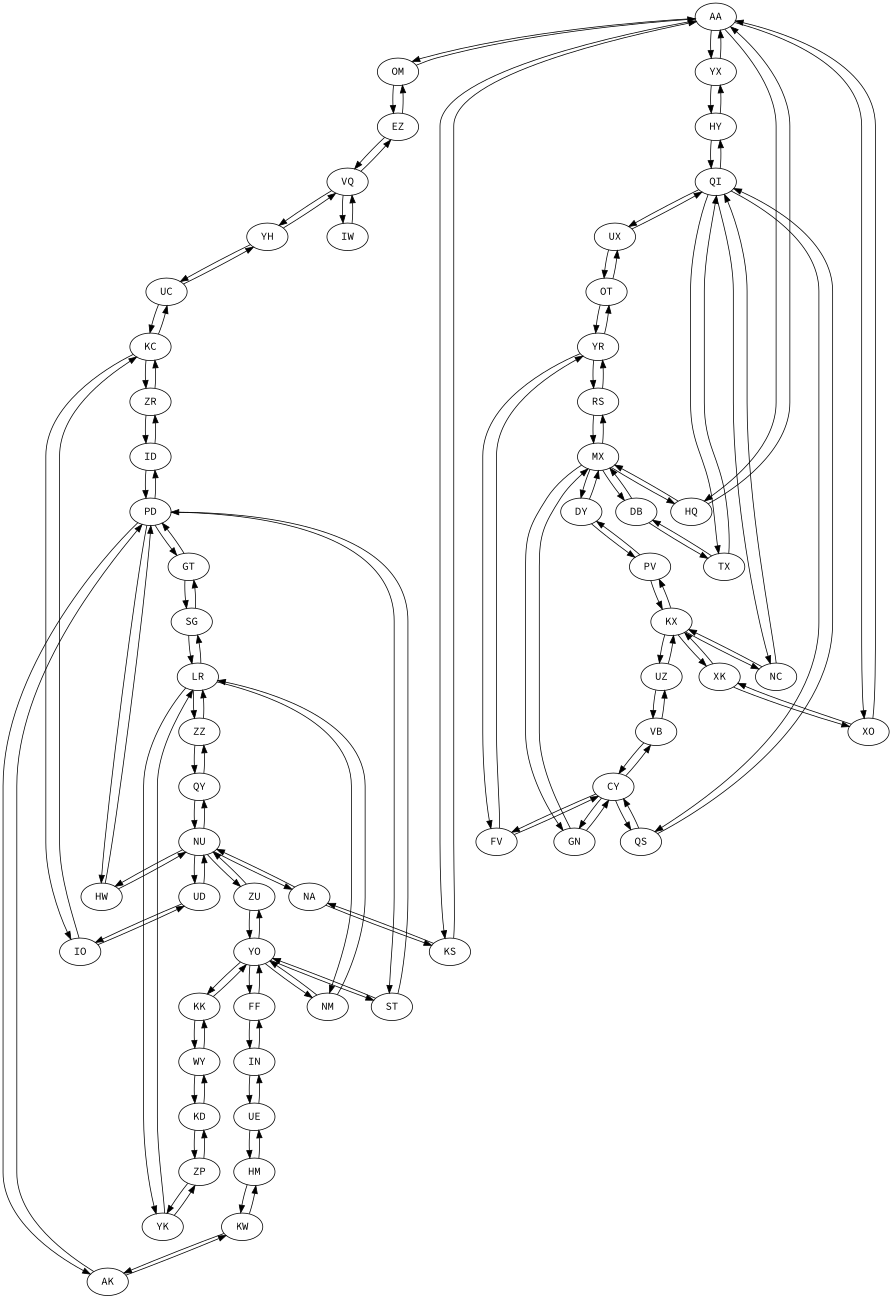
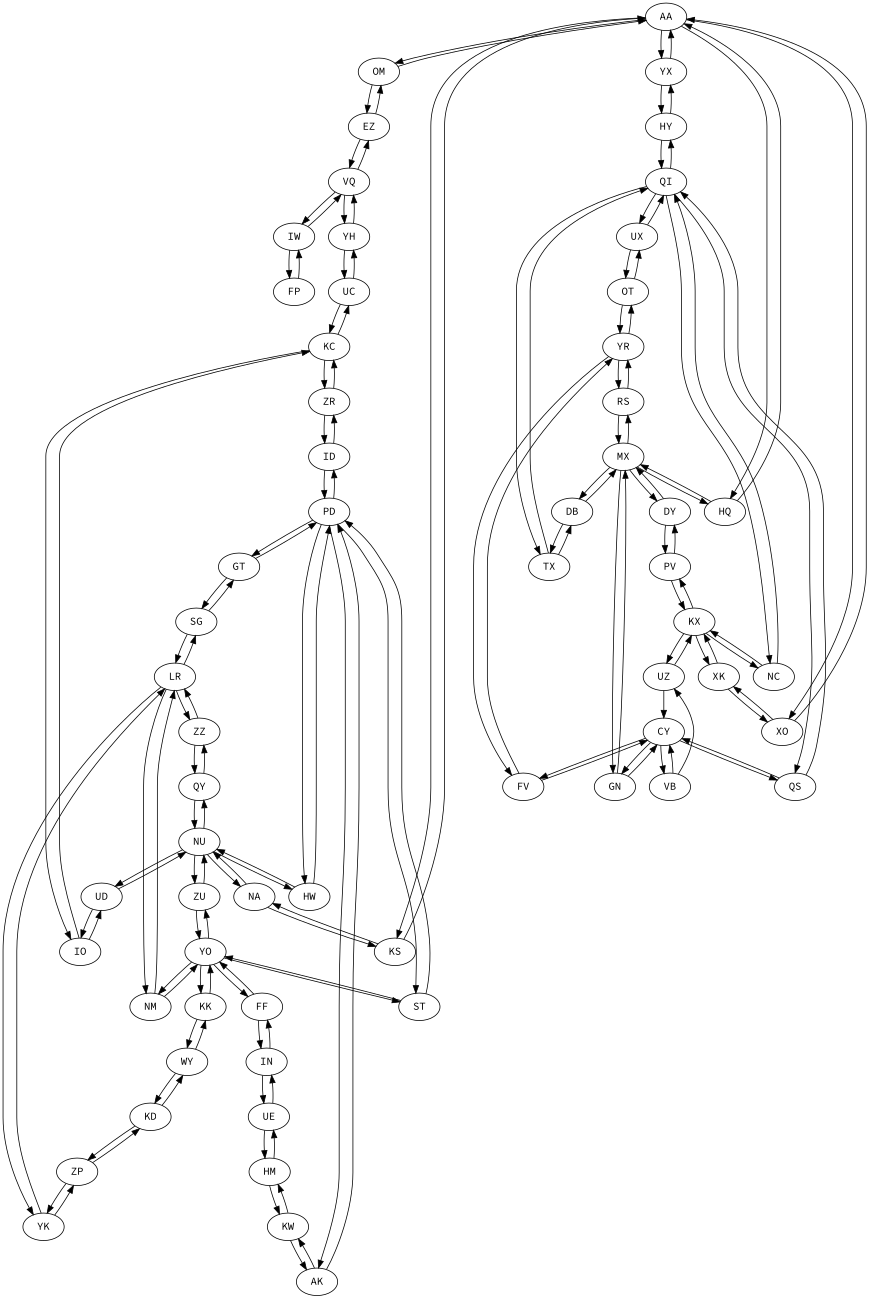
  digraph {
    fontname="Source Code Pro"
    node [fontname="Source Code Pro"]
    edge [fontname="Source Code Pro"]
    n1 [label=AA]
    n2 [label=OM]
    n3 [label=YX]
    n4 [label=KS]
    n5 [label=HQ]
    n6 [label=XO]
    n7 [label=EZ]
    n8 [label=HY]
    n9 [label=NA]
    n10 [label=MX]
    n11 [label=XK]
    n12 [label=VQ]
    n13 [label=IW]
    n14 [label=YH]
    n15 [label=ZZ]
    n16 [label=LR]
    n17 [label=QY]
    n18 [label=SG]
    n19 [label=NM]
    n20 [label=YK]
    n21 [label=NU]
    n22 [label=GT]
    n23 [label=YO]
    n24 [label=ZP]
    n25 [label=HW]
    n26 [label=ZU]
    n27 [label=UD]
    n28 [label=NC]
    n29 [label=KX]
    n30 [label=QI]
    n31 [label=UZ]
    n32 [label=PV]
    n33 [label=TX]
    n34 [label=QS]
    n35 [label=UX]
    n36 [label=VB]
    n37 [label=DY]
    n38 [label=DB]
    n39 [label=CY]
    n40 [label=OT]
    n41 [label=FV]
    n42 [label=GN]
    n43 [label=YR]
+   n44 [label=FP]
    n45 [label=ZR]
    n46 [label=ID]
    n47 [label=KC]
    n48 [label=PD]
    n49 [label=UC]
    n50 [label=IO]
    n51 [label=AK]
    n52 [label=ST]
    n53 [label=RS]
    n54 [label=KD]
    n55 [label=WY]
    n56 [label=KK]
    n57 [label=KW]
    n58 [label=HM]
    n59 [label=UE]
    n60 [label=IN]
    n61 [label=FF]
    n1 -> n2
    n1 -> n3
    n1 -> n4
    n1 -> n5
    n1 -> n6
    n2 -> n1
    n2 -> n7
    n3 -> n1
    n3 -> n8
    n4 -> n1
    n4 -> n9
    n5 -> n1
    n5 -> n10
    n6 -> n1
    n6 -> n11
    n7 -> n2
    n7 -> n12
    n8 -> n3
    n8 -> n30
    n9 -> n4
    n9 -> n21
    n10 -> n5
    n10 -> n37
    n10 -> n38
    n10 -> n42
    n10 -> n53
    n11 -> n6
    n11 -> n29
    n12 -> n7
    n12 -> n13
    n12 -> n14
    n13 -> n12
+   n13 -> n44
    n14 -> n12
    n14 -> n49
    n15 -> n16
    n15 -> n17
    n16 -> n15
    n16 -> n18
    n16 -> n19
    n16 -> n20
    n17 -> n15
    n17 -> n21
    n18 -> n16
    n18 -> n22
    n19 -> n16
    n19 -> n23
    n20 -> n16
    n20 -> n24
    n21 -> n9
    n21 -> n17
    n21 -> n25
    n21 -> n26
    n21 -> n27
    n22 -> n18
    n22 -> n48
    n23 -> n19
    n23 -> n26
    n23 -> n52
    n23 -> n56
    n23 -> n61
    n24 -> n20
    n24 -> n54
    n25 -> n21
    n25 -> n48
    n26 -> n21
    n26 -> n23
    n27 -> n21
    n27 -> n50
    n28 -> n29
    n28 -> n30
    n29 -> n11
    n29 -> n28
    n29 -> n31
    n29 -> n32
    n30 -> n8
    n30 -> n28
    n30 -> n33
    n30 -> n34
    n30 -> n35
    n31 -> n29
-   n31 -> n36
+   n31 -> n39
    n32 -> n29
    n32 -> n37
    n33 -> n30
    n33 -> n38
    n34 -> n30
    n34 -> n39
    n35 -> n30
    n35 -> n40
    n36 -> n31
    n36 -> n39
    n37 -> n10
    n37 -> n32
    n38 -> n10
    n38 -> n33
    n39 -> n34
    n39 -> n36
    n39 -> n41
    n39 -> n42
    n40 -> n35
    n40 -> n43
    n41 -> n39
    n41 -> n43
    n42 -> n10
    n42 -> n39
    n43 -> n40
    n43 -> n41
    n43 -> n53
+   n44 -> n13
    n45 -> n46
    n45 -> n47
    n46 -> n45
    n46 -> n48
    n47 -> n45
    n47 -> n49
    n47 -> n50
    n48 -> n22
    n48 -> n25
    n48 -> n46
    n48 -> n51
    n48 -> n52
    n49 -> n14
    n49 -> n47
    n50 -> n27
    n50 -> n47
    n51 -> n48
    n51 -> n57
    n52 -> n23
    n52 -> n48
    n53 -> n10
    n53 -> n43
    n54 -> n24
    n54 -> n55
    n55 -> n54
    n55 -> n56
    n56 -> n23
    n56 -> n55
    n57 -> n51
    n57 -> n58
    n58 -> n57
    n58 -> n59
    n59 -> n58
    n59 -> n60
    n60 -> n59
    n60 -> n61
    n61 -> n23
    n61 -> n60
  }
